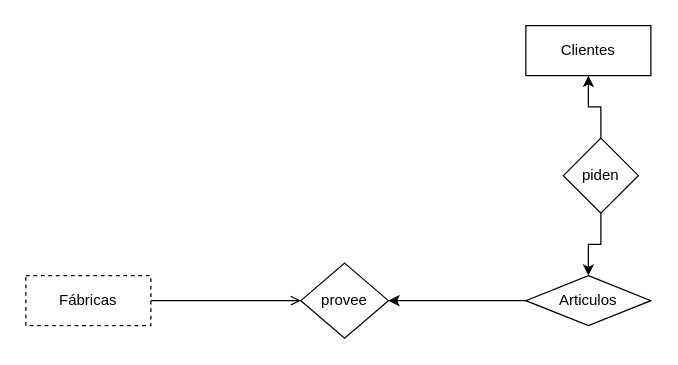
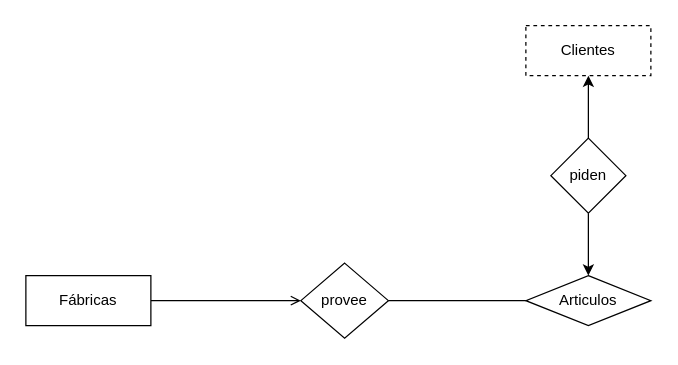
  <mxCell id="0" />
  <mxCell id="1" parent="0" />
- <mxCell id="2" value="Clientes" style="whiteSpace=wrap;html=1;align=center;" vertex="1" parent="1"><mxGeometry x="420" y="20" width="100" height="40" as="geometry" /></mxCell>
- <mxCell id="3" style="edgeStyle=orthogonalEdgeStyle;rounded=0;orthogonalLoop=1;jettySize=auto;html=1;exitX=0;exitY=0.5;exitDx=0;exitDy=0;entryX=1;entryY=0.5;entryDx=0;entryDy=0;" edge="1" parent="1" source="4" target="7"><mxGeometry relative="1" as="geometry" /></mxCell>
+ <mxCell id="2" value="Clientes" style="whiteSpace=wrap;html=1;align=center;dashed=1;" vertex="1" parent="1"><mxGeometry x="420" y="20" width="100" height="40" as="geometry" /></mxCell>
+ <mxCell id="3" style="edgeStyle=orthogonalEdgeStyle;rounded=0;orthogonalLoop=1;jettySize=auto;html=1;exitX=0;exitY=0.5;exitDx=0;exitDy=0;entryX=1;entryY=0.5;entryDx=0;entryDy=0;endArrow=none;" edge="1" parent="1" source="4" target="7"><mxGeometry relative="1" as="geometry" /></mxCell>
  <mxCell id="4" value="Articulos" style="rhombus;whiteSpace=wrap;html=1;align=center;" vertex="1" parent="1"><mxGeometry x="420" y="220" width="100" height="40" as="geometry" /></mxCell>
  <mxCell id="5" style="edgeStyle=orthogonalEdgeStyle;rounded=0;orthogonalLoop=1;jettySize=auto;html=1;exitX=1;exitY=0.5;exitDx=0;exitDy=0;entryX=0;entryY=0.5;entryDx=0;entryDy=0;endArrow=open;" edge="1" parent="1" source="6" target="7"><mxGeometry relative="1" as="geometry" /></mxCell>
- <mxCell id="6" value="Fábricas" style="whiteSpace=wrap;html=1;align=center;dashed=1;" vertex="1" parent="1"><mxGeometry x="20" y="220" width="100" height="40" as="geometry" /></mxCell>
+ <mxCell id="6" value="Fábricas" style="whiteSpace=wrap;html=1;align=center;" vertex="1" parent="1"><mxGeometry x="20" y="220" width="100" height="40" as="geometry" /></mxCell>
  <mxCell id="7" value="provee" style="shape=rhombus;perimeter=rhombusPerimeter;whiteSpace=wrap;html=1;align=center;" vertex="1" parent="1"><mxGeometry x="240" y="210" width="70" height="60" as="geometry" /></mxCell>
  <mxCell id="8" style="edgeStyle=orthogonalEdgeStyle;rounded=0;orthogonalLoop=1;jettySize=auto;html=1;exitX=0.5;exitY=0;exitDx=0;exitDy=0;entryX=0.5;entryY=1;entryDx=0;entryDy=0;" edge="1" parent="1" source="10" target="2"><mxGeometry relative="1" as="geometry" /></mxCell>
  <mxCell id="9" style="edgeStyle=orthogonalEdgeStyle;rounded=0;orthogonalLoop=1;jettySize=auto;html=1;exitX=0.5;exitY=1;exitDx=0;exitDy=0;entryX=0.5;entryY=0;entryDx=0;entryDy=0;" edge="1" parent="1" source="10" target="4"><mxGeometry relative="1" as="geometry" /></mxCell>
- <mxCell id="10" value="piden" style="shape=rhombus;perimeter=rhombusPerimeter;whiteSpace=wrap;html=1;align=center;" vertex="1" parent="1"><mxGeometry x="450" y="110" width="60" height="60" as="geometry" /></mxCell>
+ <mxCell id="10" value="piden" style="shape=rhombus;perimeter=rhombusPerimeter;whiteSpace=wrap;html=1;align=center;" vertex="1" parent="1"><mxGeometry x="440" y="110" width="60" height="60" as="geometry" /></mxCell>
